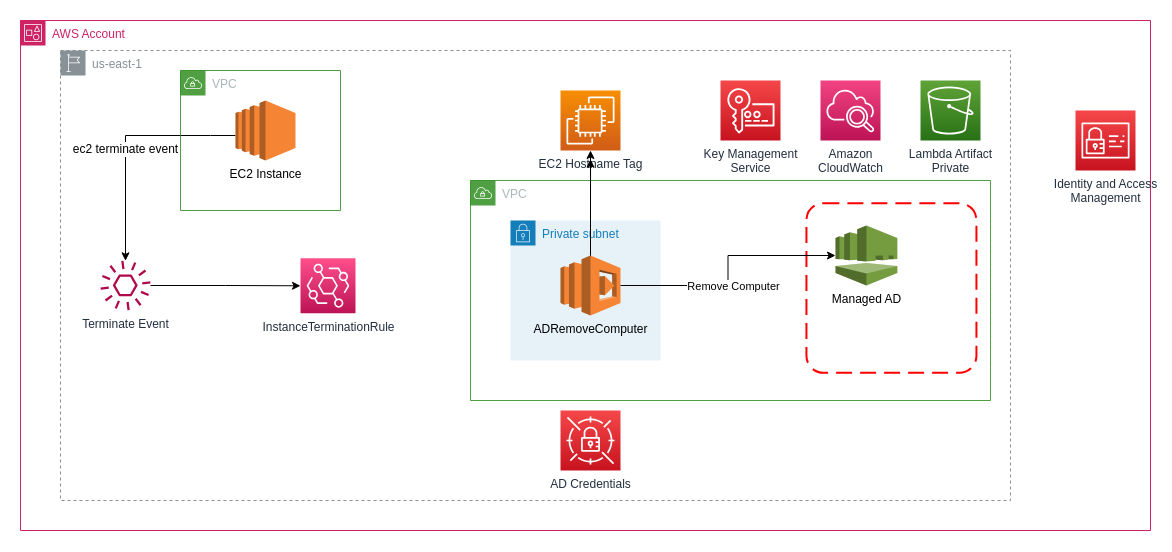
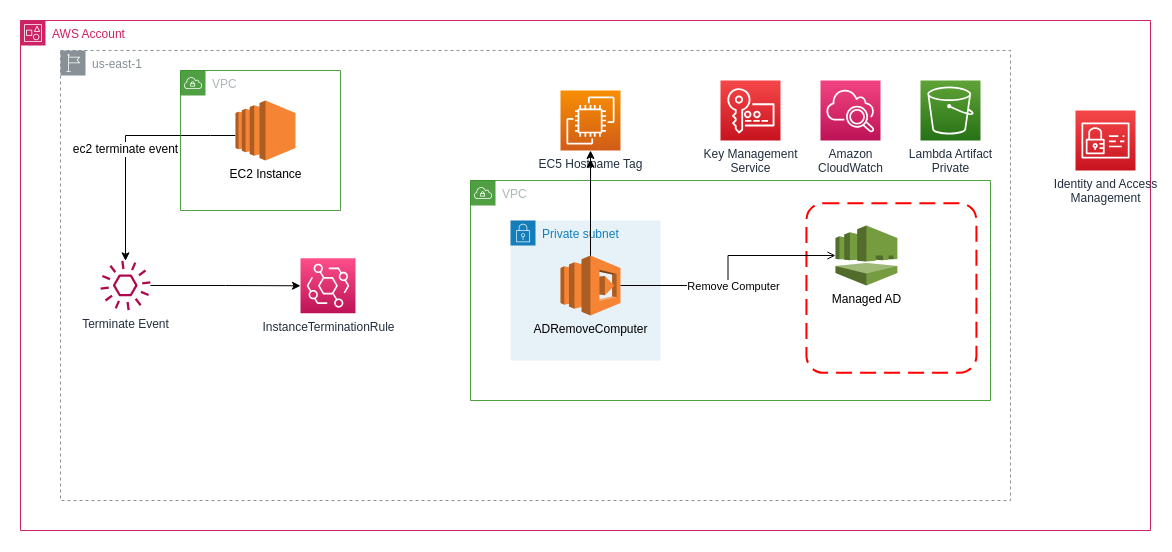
  <mxCell id="0" />
  <mxCell id="1" parent="0" />
  <mxCell id="2" value="" style="rounded=1;arcSize=10;dashed=1;strokeColor=#ff0000;fillColor=none;gradientColor=none;dashPattern=8 4;strokeWidth=2;" parent="1" vertex="1"><mxGeometry x="805.94" y="202.75" width="170" height="169.5" as="geometry" /></mxCell>
  <mxCell id="3" value="VPC" style="points=[[0,0],[0.25,0],[0.5,0],[0.75,0],[1,0],[1,0.25],[1,0.5],[1,0.75],[1,1],[0.75,1],[0.5,1],[0.25,1],[0,1],[0,0.75],[0,0.5],[0,0.25]];outlineConnect=0;gradientColor=none;html=1;whiteSpace=wrap;fontSize=12;fontStyle=0;container=1;pointerEvents=0;collapsible=0;recursiveResize=0;shape=mxgraph.aws4.group;grIcon=mxgraph.aws4.group_vpc;strokeColor=#248814;fillColor=none;verticalAlign=top;align=left;spacingLeft=30;fontColor=#AAB7B8;dashed=0;opacity=80;" parent="1" vertex="1"><mxGeometry x="470" y="180" width="520" height="220" as="geometry" /></mxCell>
  <mxCell id="4" value="InstanceTerminationRule" style="sketch=0;points=[[0,0,0],[0.25,0,0],[0.5,0,0],[0.75,0,0],[1,0,0],[0,1,0],[0.25,1,0],[0.5,1,0],[0.75,1,0],[1,1,0],[0,0.25,0],[0,0.5,0],[0,0.75,0],[1,0.25,0],[1,0.5,0],[1,0.75,0]];outlineConnect=0;fontColor=#232F3E;gradientColor=#FF4F8B;gradientDirection=north;fillColor=#BC1356;strokeColor=#ffffff;dashed=0;verticalLabelPosition=bottom;verticalAlign=top;align=center;html=1;fontSize=12;fontStyle=0;aspect=fixed;shape=mxgraph.aws4.resourceIcon;resIcon=mxgraph.aws4.eventbridge;" parent="1" vertex="1"><mxGeometry x="300" y="257.75" width="55" height="55" as="geometry" /></mxCell>
  <mxCell id="5" style="edgeStyle=orthogonalEdgeStyle;rounded=0;orthogonalLoop=1;jettySize=auto;html=1;fontSize=12;" parent="1" source="6" target="4" edge="1"><mxGeometry relative="1" as="geometry" /></mxCell>
  <mxCell id="6" value="Terminate Event" style="sketch=0;outlineConnect=0;fontColor=#232F3E;gradientColor=none;fillColor=#B0084D;strokeColor=none;dashed=0;verticalLabelPosition=bottom;verticalAlign=top;align=center;html=1;fontSize=12;fontStyle=0;aspect=fixed;pointerEvents=1;shape=mxgraph.aws4.event;" parent="1" vertex="1"><mxGeometry x="100" y="260" width="50" height="50" as="geometry" /></mxCell>
  <mxCell id="7" value="ec2 terminate event" style="edgeStyle=orthogonalEdgeStyle;rounded=0;orthogonalLoop=1;jettySize=auto;html=1;fontSize=12;" parent="1" source="8" target="6" edge="1"><mxGeometry x="0.054" relative="1" as="geometry"><Array as="points"><mxPoint x="210" y="135" /><mxPoint x="210" y="135" /></Array><mxPoint as="offset" /></mxGeometry></mxCell>
  <mxCell id="8" value="EC2 Instance" style="outlineConnect=0;dashed=0;verticalLabelPosition=bottom;verticalAlign=top;align=center;html=1;shape=mxgraph.aws3.ec2;fillColor=#F58534;gradientColor=none;fontSize=12;" parent="1" vertex="1"><mxGeometry x="235" y="100" width="60" height="60" as="geometry" /></mxCell>
  <mxCell id="9" value="Managed AD" style="outlineConnect=0;dashed=0;verticalLabelPosition=bottom;verticalAlign=top;align=center;html=1;shape=mxgraph.aws3.directory_service;fillColor=#759C3E;gradientColor=none;fontSize=12;" parent="1" vertex="1"><mxGeometry x="835" y="225" width="61.87" height="60" as="geometry" /></mxCell>
- <mxCell id="10" value="AD Credentials" style="sketch=0;points=[[0,0,0],[0.25,0,0],[0.5,0,0],[0.75,0,0],[1,0,0],[0,1,0],[0.25,1,0],[0.5,1,0],[0.75,1,0],[1,1,0],[0,0.25,0],[0,0.5,0],[0,0.75,0],[1,0.25,0],[1,0.5,0],[1,0.75,0]];outlineConnect=0;fontColor=#232F3E;gradientColor=#F54749;gradientDirection=north;fillColor=#C7131F;strokeColor=#ffffff;dashed=0;verticalLabelPosition=bottom;verticalAlign=top;align=center;html=1;fontSize=12;fontStyle=0;aspect=fixed;shape=mxgraph.aws4.resourceIcon;resIcon=mxgraph.aws4.secrets_manager;" parent="1" vertex="1"><mxGeometry x="560" y="410" width="60" height="60" as="geometry" /></mxCell>
- <mxCell id="11" value="EC2 Hostname Tag" style="sketch=0;points=[[0,0,0],[0.25,0,0],[0.5,0,0],[0.75,0,0],[1,0,0],[0,1,0],[0.25,1,0],[0.5,1,0],[0.75,1,0],[1,1,0],[0,0.25,0],[0,0.5,0],[0,0.75,0],[1,0.25,0],[1,0.5,0],[1,0.75,0]];outlineConnect=0;fontColor=#232F3E;gradientColor=#F78E04;gradientDirection=north;fillColor=#D05C17;strokeColor=#ffffff;dashed=0;verticalLabelPosition=bottom;verticalAlign=top;align=center;html=1;fontSize=12;fontStyle=0;aspect=fixed;shape=mxgraph.aws4.resourceIcon;resIcon=mxgraph.aws4.ec2;" parent="1" vertex="1"><mxGeometry x="560" y="90" width="60" height="60" as="geometry" /></mxCell>
+ <mxCell id="11" value="EC5 Hostname Tag" style="sketch=0;points=[[0,0,0],[0.25,0,0],[0.5,0,0],[0.75,0,0],[1,0,0],[0,1,0],[0.25,1,0],[0.5,1,0],[0.75,1,0],[1,1,0],[0,0.25,0],[0,0.5,0],[0,0.75,0],[1,0.25,0],[1,0.5,0],[1,0.75,0]];outlineConnect=0;fontColor=#232F3E;gradientColor=#F78E04;gradientDirection=north;fillColor=#D05C17;strokeColor=#ffffff;dashed=0;verticalLabelPosition=bottom;verticalAlign=top;align=center;html=1;fontSize=12;fontStyle=0;aspect=fixed;shape=mxgraph.aws4.resourceIcon;resIcon=mxgraph.aws4.ec2;" parent="1" vertex="1"><mxGeometry x="560" y="90" width="60" height="60" as="geometry" /></mxCell>
  <mxCell id="12" value="VPC" style="points=[[0,0],[0.25,0],[0.5,0],[0.75,0],[1,0],[1,0.25],[1,0.5],[1,0.75],[1,1],[0.75,1],[0.5,1],[0.25,1],[0,1],[0,0.75],[0,0.5],[0,0.25]];outlineConnect=0;gradientColor=none;html=1;whiteSpace=wrap;fontSize=12;fontStyle=0;container=1;pointerEvents=0;collapsible=0;recursiveResize=0;shape=mxgraph.aws4.group;grIcon=mxgraph.aws4.group_vpc;strokeColor=#248814;fillColor=none;verticalAlign=top;align=left;spacingLeft=30;fontColor=#AAB7B8;dashed=0;opacity=80;" parent="1" vertex="1"><mxGeometry x="180" y="70" width="160" height="140" as="geometry" /></mxCell>
  <mxCell id="13" value="AWS Account" style="points=[[0,0],[0.25,0],[0.5,0],[0.75,0],[1,0],[1,0.25],[1,0.5],[1,0.75],[1,1],[0.75,1],[0.5,1],[0.25,1],[0,1],[0,0.75],[0,0.5],[0,0.25]];outlineConnect=0;gradientColor=none;html=1;whiteSpace=wrap;fontSize=12;fontStyle=0;container=1;pointerEvents=0;collapsible=0;recursiveResize=0;shape=mxgraph.aws4.group;grIcon=mxgraph.aws4.group_account;strokeColor=#CD2264;fillColor=none;verticalAlign=top;align=left;spacingLeft=30;fontColor=#CD2264;dashed=0;" parent="1" vertex="1"><mxGeometry x="20" y="20" width="1130" height="510" as="geometry" /></mxCell>
  <mxCell id="14" value="us-east-1" style="sketch=0;outlineConnect=0;gradientColor=none;html=1;whiteSpace=wrap;fontSize=12;fontStyle=0;shape=mxgraph.aws4.group;grIcon=mxgraph.aws4.group_region;strokeColor=#879196;fillColor=none;verticalAlign=top;align=left;spacingLeft=30;fontColor=#879196;dashed=1;" parent="13" vertex="1"><mxGeometry x="40" y="30" width="950" height="450" as="geometry" /></mxCell>
  <mxCell id="15" value="Private subnet" style="points=[[0,0],[0.25,0],[0.5,0],[0.75,0],[1,0],[1,0.25],[1,0.5],[1,0.75],[1,1],[0.75,1],[0.5,1],[0.25,1],[0,1],[0,0.75],[0,0.5],[0,0.25]];outlineConnect=0;gradientColor=none;html=1;whiteSpace=wrap;fontSize=12;fontStyle=0;container=1;pointerEvents=0;collapsible=0;recursiveResize=0;shape=mxgraph.aws4.group;grIcon=mxgraph.aws4.group_security_group;grStroke=0;strokeColor=#147EBA;fillColor=#E6F2F8;verticalAlign=top;align=left;spacingLeft=30;fontColor=#147EBA;dashed=0;" parent="13" vertex="1"><mxGeometry x="490" y="200" width="150" height="140" as="geometry" /></mxCell>
  <mxCell id="16" value="Lambda Artifact &lt;br&gt;Private" style="sketch=0;points=[[0,0,0],[0.25,0,0],[0.5,0,0],[0.75,0,0],[1,0,0],[0,1,0],[0.25,1,0],[0.5,1,0],[0.75,1,0],[1,1,0],[0,0.25,0],[0,0.5,0],[0,0.75,0],[1,0.25,0],[1,0.5,0],[1,0.75,0]];outlineConnect=0;fontColor=#232F3E;gradientColor=#60A337;gradientDirection=north;fillColor=#277116;strokeColor=#ffffff;dashed=0;verticalLabelPosition=bottom;verticalAlign=top;align=center;html=1;fontSize=12;fontStyle=0;aspect=fixed;shape=mxgraph.aws4.resourceIcon;resIcon=mxgraph.aws4.s3;" vertex="1" parent="13"><mxGeometry x="900" y="60" width="60" height="60" as="geometry" /></mxCell>
  <mxCell id="17" value="Amazon &lt;br&gt;CloudWatch" style="sketch=0;points=[[0,0,0],[0.25,0,0],[0.5,0,0],[0.75,0,0],[1,0,0],[0,1,0],[0.25,1,0],[0.5,1,0],[0.75,1,0],[1,1,0],[0,0.25,0],[0,0.5,0],[0,0.75,0],[1,0.25,0],[1,0.5,0],[1,0.75,0]];points=[[0,0,0],[0.25,0,0],[0.5,0,0],[0.75,0,0],[1,0,0],[0,1,0],[0.25,1,0],[0.5,1,0],[0.75,1,0],[1,1,0],[0,0.25,0],[0,0.5,0],[0,0.75,0],[1,0.25,0],[1,0.5,0],[1,0.75,0]];outlineConnect=0;fontColor=#232F3E;gradientColor=#F34482;gradientDirection=north;fillColor=#BC1356;strokeColor=#ffffff;dashed=0;verticalLabelPosition=bottom;verticalAlign=top;align=center;html=1;fontSize=12;fontStyle=0;aspect=fixed;shape=mxgraph.aws4.resourceIcon;resIcon=mxgraph.aws4.cloudwatch_2;" vertex="1" parent="13"><mxGeometry x="800" y="60" width="60" height="60" as="geometry" /></mxCell>
  <mxCell id="18" value="Identity and Access&lt;br&gt;Management" style="sketch=0;points=[[0,0,0],[0.25,0,0],[0.5,0,0],[0.75,0,0],[1,0,0],[0,1,0],[0.25,1,0],[0.5,1,0],[0.75,1,0],[1,1,0],[0,0.25,0],[0,0.5,0],[0,0.75,0],[1,0.25,0],[1,0.5,0],[1,0.75,0]];outlineConnect=0;fontColor=#232F3E;gradientColor=#F54749;gradientDirection=north;fillColor=#C7131F;strokeColor=#ffffff;dashed=0;verticalLabelPosition=bottom;verticalAlign=top;align=center;html=1;fontSize=12;fontStyle=0;aspect=fixed;shape=mxgraph.aws4.resourceIcon;resIcon=mxgraph.aws4.identity_and_access_management;" vertex="1" parent="13"><mxGeometry x="1055" y="90" width="60" height="60" as="geometry" /></mxCell>
  <mxCell id="19" value="Key Management&lt;br&gt;Service" style="sketch=0;points=[[0,0,0],[0.25,0,0],[0.5,0,0],[0.75,0,0],[1,0,0],[0,1,0],[0.25,1,0],[0.5,1,0],[0.75,1,0],[1,1,0],[0,0.25,0],[0,0.5,0],[0,0.75,0],[1,0.25,0],[1,0.5,0],[1,0.75,0]];outlineConnect=0;fontColor=#232F3E;gradientColor=#F54749;gradientDirection=north;fillColor=#C7131F;strokeColor=#ffffff;dashed=0;verticalLabelPosition=bottom;verticalAlign=top;align=center;html=1;fontSize=12;fontStyle=0;aspect=fixed;shape=mxgraph.aws4.resourceIcon;resIcon=mxgraph.aws4.key_management_service;" vertex="1" parent="13"><mxGeometry x="700" y="60" width="60" height="60" as="geometry" /></mxCell>
  <mxCell id="20" value="ADRemoveComputer" style="outlineConnect=0;dashed=0;verticalLabelPosition=bottom;verticalAlign=top;align=center;html=1;shape=mxgraph.aws3.lambda;fillColor=#F58534;gradientColor=none;fontSize=12;" parent="1" vertex="1"><mxGeometry x="560" y="255" width="60" height="60" as="geometry" /></mxCell>
- <mxCell id="21" style="edgeStyle=orthogonalEdgeStyle;rounded=0;orthogonalLoop=1;jettySize=auto;html=1;entryX=0;entryY=0.5;entryDx=0;entryDy=0;entryPerimeter=0;" parent="1" source="20" target="9" edge="1"><mxGeometry relative="1" as="geometry" /></mxCell>
+ <mxCell id="21" style="edgeStyle=orthogonalEdgeStyle;rounded=0;orthogonalLoop=1;jettySize=auto;html=1;entryX=0;entryY=0.5;entryDx=0;entryDy=0;entryPerimeter=0;endArrow=open;" parent="1" source="20" target="9" edge="1"><mxGeometry relative="1" as="geometry" /></mxCell>
  <mxCell id="22" value="Remove Computer" style="edgeLabel;html=1;align=center;verticalAlign=middle;resizable=0;points=[];" parent="21" vertex="1" connectable="0"><mxGeometry x="-0.235" y="-1" relative="1" as="geometry"><mxPoint x="18" y="-1" as="offset" /></mxGeometry></mxCell>
  <mxCell id="23" style="edgeStyle=orthogonalEdgeStyle;rounded=0;orthogonalLoop=1;jettySize=auto;html=1;" parent="1" source="20" edge="1"><mxGeometry relative="1" as="geometry"><mxPoint x="590.059" y="158.771" as="targetPoint" /></mxGeometry></mxCell>
  <mxCell id="24" style="edgeStyle=orthogonalEdgeStyle;rounded=0;orthogonalLoop=1;jettySize=auto;html=1;" parent="1" source="20" target="11" edge="1"><mxGeometry relative="1" as="geometry" /></mxCell>
